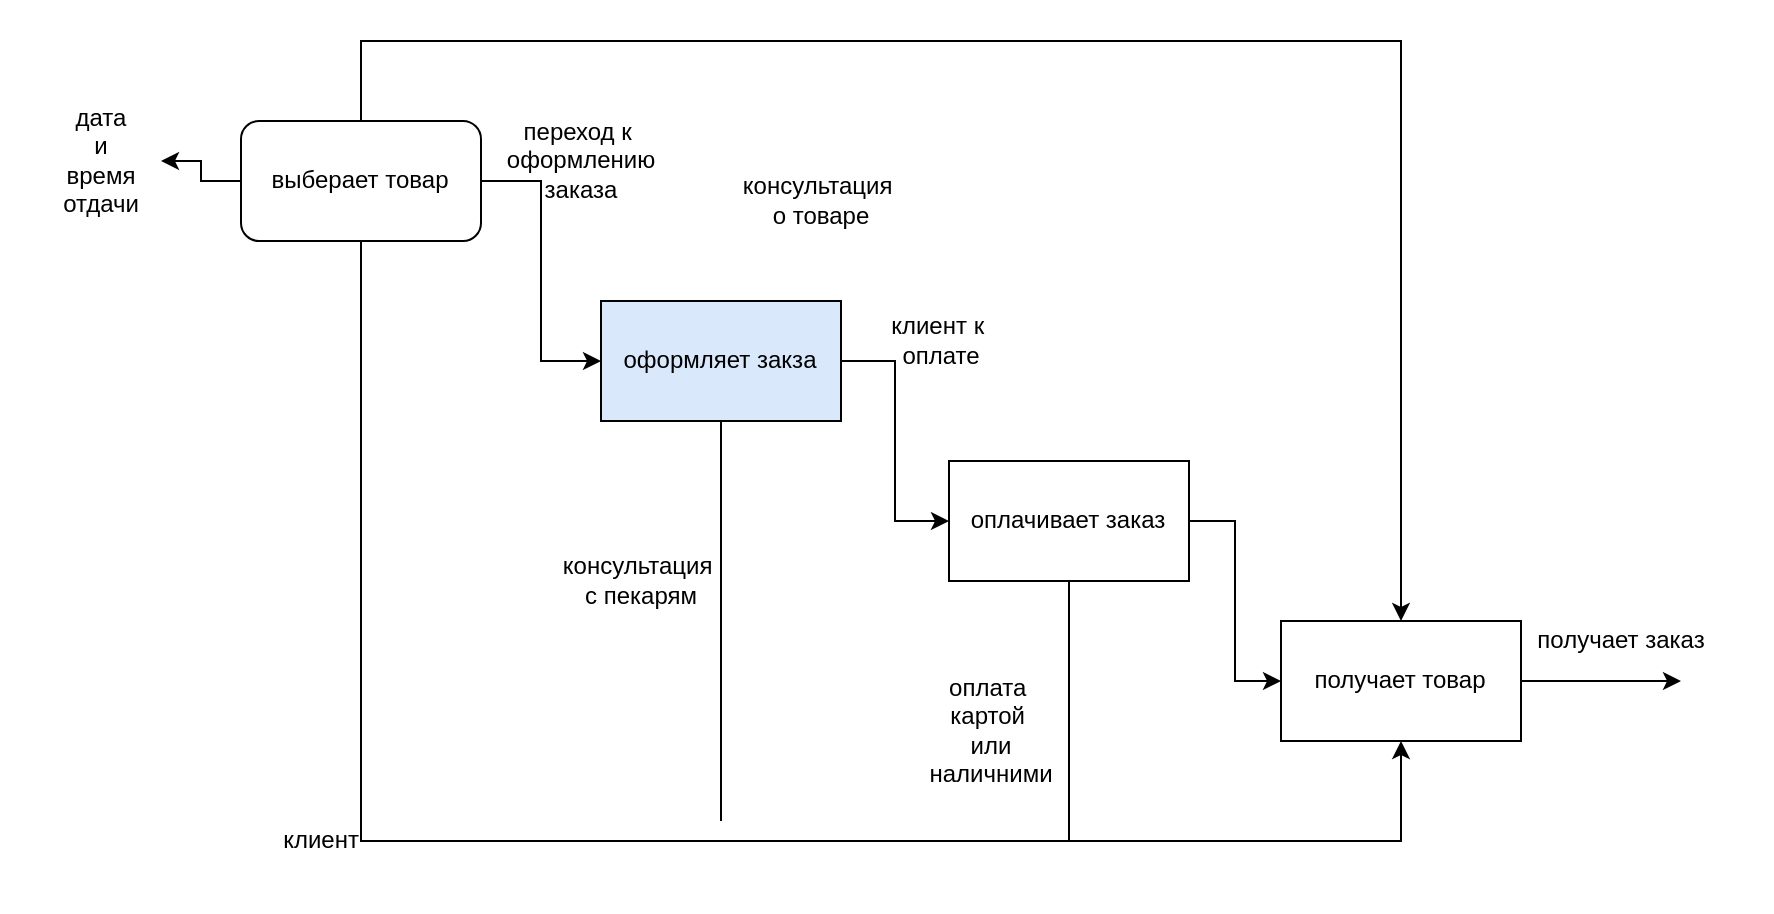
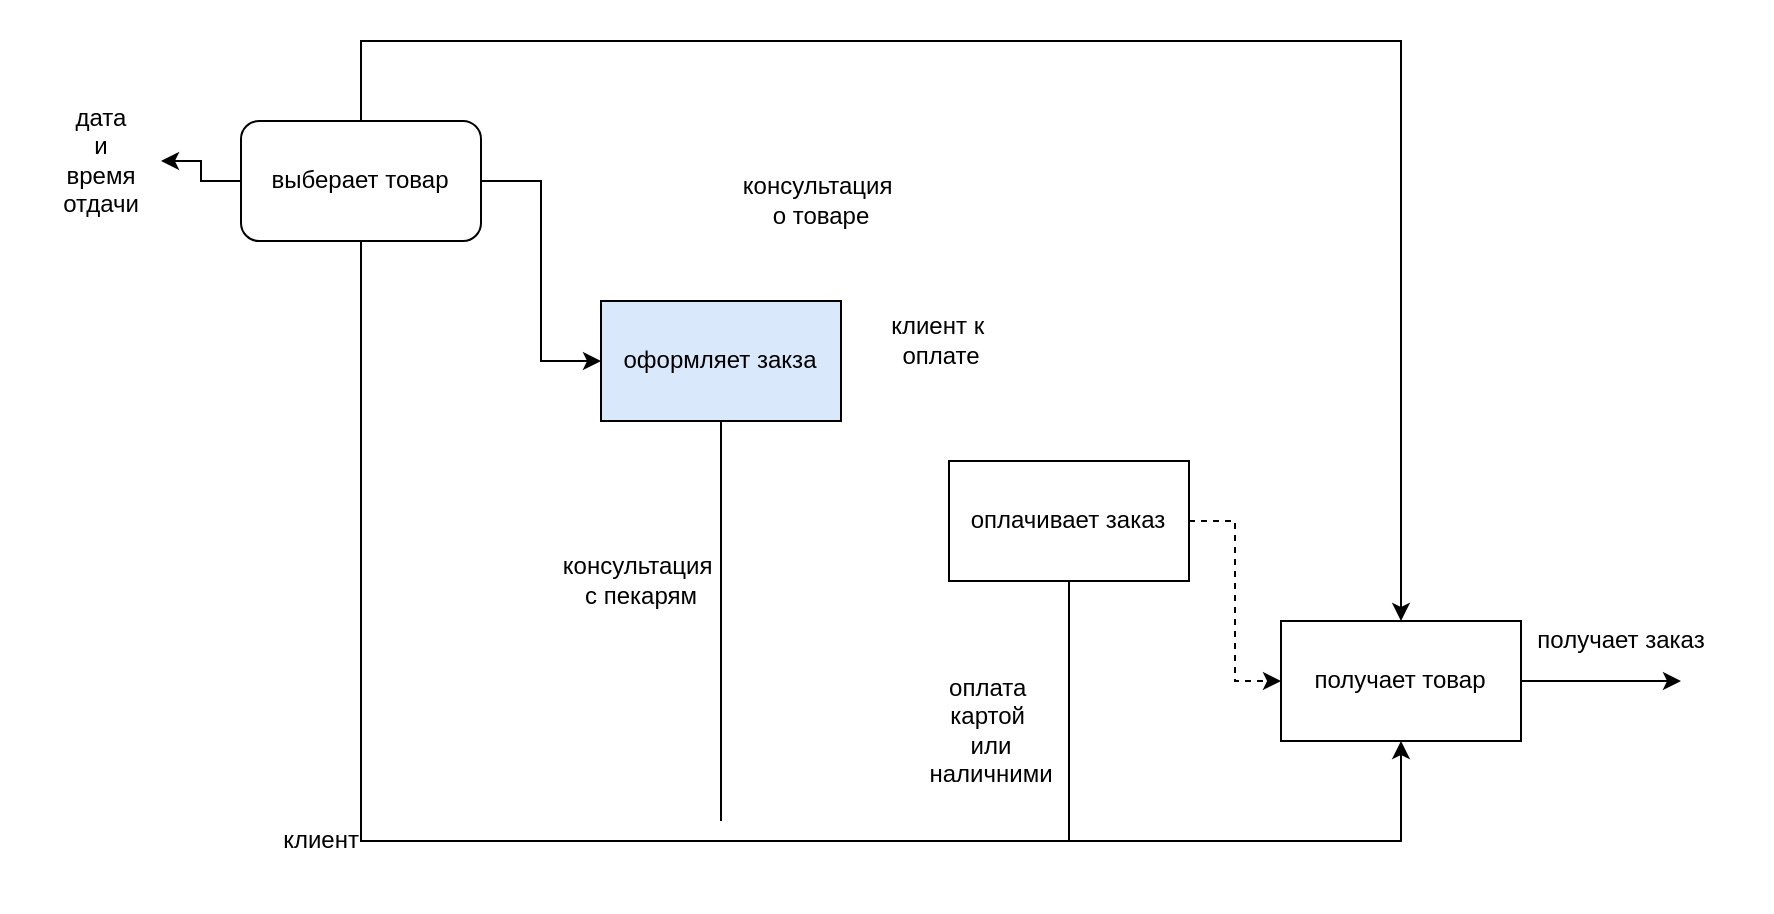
  <mxCell id="0" />
  <mxCell id="1" parent="0" />
  <mxCell id="2" style="edgeStyle=orthogonalEdgeStyle;rounded=0;orthogonalLoop=1;jettySize=auto;html=1;exitX=1;exitY=0.5;exitDx=0;exitDy=0;" edge="1" parent="1" source="3"><mxGeometry relative="1" as="geometry"><mxPoint x="840" y="340" as="targetPoint" /></mxGeometry></mxCell>
  <mxCell id="3" value="получает товар" style="rounded=0;whiteSpace=wrap;html=1;" vertex="1" parent="1"><mxGeometry x="640" y="310" width="120" height="60" as="geometry" /></mxCell>
- <mxCell id="4" style="edgeStyle=orthogonalEdgeStyle;rounded=0;orthogonalLoop=1;jettySize=auto;html=1;exitX=1;exitY=0.5;exitDx=0;exitDy=0;entryX=0;entryY=0.5;entryDx=0;entryDy=0;" edge="1" parent="1" source="5" target="3"><mxGeometry relative="1" as="geometry" /></mxCell>
+ <mxCell id="4" style="edgeStyle=orthogonalEdgeStyle;rounded=0;orthogonalLoop=1;jettySize=auto;html=1;exitX=1;exitY=0.5;exitDx=0;exitDy=0;entryX=0;entryY=0.5;entryDx=0;entryDy=0;dashed=1;" edge="1" parent="1" source="5" target="3"><mxGeometry relative="1" as="geometry" /></mxCell>
  <mxCell id="5" value="оплачивает заказ" style="rounded=0;whiteSpace=wrap;html=1;" vertex="1" parent="1"><mxGeometry x="474" y="230" width="120" height="60" as="geometry" /></mxCell>
- <mxCell id="6" style="edgeStyle=orthogonalEdgeStyle;rounded=0;orthogonalLoop=1;jettySize=auto;html=1;exitX=1;exitY=0.5;exitDx=0;exitDy=0;entryX=0;entryY=0.5;entryDx=0;entryDy=0;" edge="1" parent="1" source="7" target="5"><mxGeometry relative="1" as="geometry" /></mxCell>
  <mxCell id="7" value="оформляет закза" style="rounded=0;whiteSpace=wrap;html=1;fillColor=#dae8fc;" vertex="1" parent="1"><mxGeometry x="300" y="150" width="120" height="60" as="geometry" /></mxCell>
  <mxCell id="8" style="edgeStyle=orthogonalEdgeStyle;rounded=0;orthogonalLoop=1;jettySize=auto;html=1;exitX=1;exitY=0.5;exitDx=0;exitDy=0;entryX=0;entryY=0.5;entryDx=0;entryDy=0;" edge="1" parent="1" source="12" target="7"><mxGeometry relative="1" as="geometry" /></mxCell>
  <mxCell id="9" style="edgeStyle=orthogonalEdgeStyle;rounded=0;orthogonalLoop=1;jettySize=auto;html=1;exitX=0.5;exitY=0;exitDx=0;exitDy=0;entryX=0.5;entryY=0;entryDx=0;entryDy=0;" edge="1" parent="1" source="12" target="3"><mxGeometry relative="1" as="geometry"><Array as="points"><mxPoint y="20" x="180" /><mxPoint x="700" y="20" /></Array></mxGeometry></mxCell>
  <mxCell id="10" style="edgeStyle=orthogonalEdgeStyle;rounded=0;orthogonalLoop=1;jettySize=auto;html=1;exitX=0.5;exitY=1;exitDx=0;exitDy=0;entryX=0.5;entryY=1;entryDx=0;entryDy=0;" edge="1" parent="1" source="12" target="3"><mxGeometry relative="1" as="geometry"><Array as="points"><mxPoint y="420" x="180" /><mxPoint x="700" y="420" /></Array></mxGeometry></mxCell>
  <mxCell id="11" style="edgeStyle=orthogonalEdgeStyle;rounded=0;orthogonalLoop=1;jettySize=auto;html=1;exitX=0;exitY=0.5;exitDx=0;exitDy=0;" edge="1" parent="1" source="12" target="17"><mxGeometry relative="1" as="geometry" /></mxCell>
  <mxCell id="12" value="выберает товар" style="whiteSpace=wrap;html=1;rounded=1;" vertex="1" parent="1"><mxGeometry x="120" y="60" width="120" height="60" as="geometry" /></mxCell>
  <mxCell id="13" value="получает заказ" style="text;html=1;align=center;verticalAlign=middle;resizable=0;points=[];autosize=1;strokeColor=none;fillColor=none;" vertex="1" parent="1"><mxGeometry x="755" y="305" width="110" height="30" as="geometry" /></mxCell>
  <mxCell id="14" value="клиент к&amp;nbsp;&lt;br&gt;оплате" style="text;html=1;align=center;verticalAlign=middle;resizable=0;points=[];autosize=1;strokeColor=none;fillColor=none;" vertex="1" parent="1"><mxGeometry x="430" y="150" width="80" height="40" as="geometry" /></mxCell>
- <mxCell id="15" value="переход к&amp;nbsp;&lt;br&gt;оформлению&lt;br&gt;заказа" style="text;html=1;align=center;verticalAlign=middle;resizable=0;points=[];autosize=1;strokeColor=none;fillColor=none;" vertex="1" parent="1"><mxGeometry x="240" y="50" width="100" height="60" as="geometry" /></mxCell>
  <mxCell id="16" value="клиент" style="text;html=1;align=center;verticalAlign=middle;resizable=0;points=[];autosize=1;strokeColor=none;fillColor=none;" vertex="1" parent="1"><mxGeometry x="130" y="405" width="60" height="30" as="geometry" /></mxCell>
  <mxCell id="17" value="дата&lt;br&gt;и&lt;br&gt;время&lt;br&gt;отдачи" style="text;html=1;align=center;verticalAlign=middle;resizable=0;points=[];autosize=1;strokeColor=none;fillColor=none;" vertex="1" parent="1"><mxGeometry x="20" y="45" width="60" height="70" as="geometry" /></mxCell>
  <mxCell id="18" value="" style="endArrow=none;html=1;rounded=0;exitX=0.5;exitY=1;exitDx=0;exitDy=0;" edge="1" parent="1" source="5"><mxGeometry width="50" height="50" relative="1" as="geometry"><mxPoint x="530" y="300" as="sourcePoint" /><mxPoint x="534" y="420" as="targetPoint" /></mxGeometry></mxCell>
  <mxCell id="19" value="оплата&amp;nbsp;&lt;br&gt;картой&amp;nbsp;&lt;br&gt;или&lt;br&gt;наличними" style="text;html=1;align=center;verticalAlign=middle;resizable=0;points=[];autosize=1;strokeColor=none;fillColor=none;" vertex="1" parent="1"><mxGeometry x="450" y="330" width="90" height="70" as="geometry" /></mxCell>
  <mxCell id="20" value="" style="endArrow=none;html=1;rounded=0;entryX=0.5;entryY=1;entryDx=0;entryDy=0;" edge="1" parent="1" target="7"><mxGeometry width="50" height="50" relative="1" as="geometry"><mxPoint x="360" y="410" as="sourcePoint" /><mxPoint x="580" y="230" as="targetPoint" /></mxGeometry></mxCell>
  <mxCell id="21" value="консультация&amp;nbsp;&lt;br&gt;с пекарям" style="text;html=1;align=center;verticalAlign=middle;resizable=0;points=[];autosize=1;strokeColor=none;fillColor=none;" vertex="1" parent="1"><mxGeometry x="270" y="270" width="100" height="40" as="geometry" /></mxCell>
  <mxCell id="22" value="консультация&amp;nbsp;&lt;br&gt;о товаре" style="text;html=1;align=center;verticalAlign=middle;resizable=0;points=[];autosize=1;strokeColor=none;fillColor=none;" vertex="1" parent="1"><mxGeometry x="360" y="80" width="100" height="40" as="geometry" /></mxCell>
